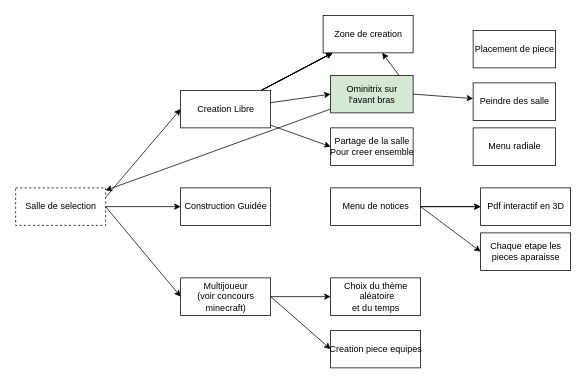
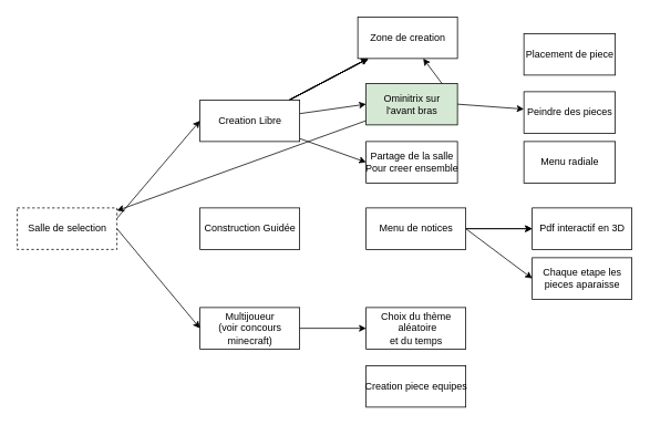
  <mxCell id="0" />
  <mxCell id="1" parent="0" />
  <mxCell id="2" value="" style="edgeStyle=none;html=1;" parent="1" source="9" target="14" edge="1"><mxGeometry relative="1" as="geometry" /></mxCell>
  <mxCell id="3" value="" style="edgeStyle=none;html=1;" parent="1" source="9" target="14" edge="1"><mxGeometry relative="1" as="geometry" /></mxCell>
  <mxCell id="4" value="" style="edgeStyle=none;html=1;" parent="1" source="9" target="14" edge="1"><mxGeometry relative="1" as="geometry" /></mxCell>
  <mxCell id="5" value="" style="edgeStyle=none;html=1;" parent="1" source="9" target="14" edge="1"><mxGeometry relative="1" as="geometry" /></mxCell>
  <mxCell id="6" value="" style="edgeStyle=none;html=1;" parent="1" source="9" target="14" edge="1"><mxGeometry relative="1" as="geometry" /></mxCell>
  <mxCell id="7" style="edgeStyle=none;html=1;entryX=0;entryY=0.5;entryDx=0;entryDy=0;" parent="1" source="9" target="18" edge="1"><mxGeometry relative="1" as="geometry"><mxPoint x="440" y="170" as="targetPoint" /></mxGeometry></mxCell>
  <mxCell id="8" style="edgeStyle=none;html=1;entryX=0;entryY=0.5;entryDx=0;entryDy=0;" parent="1" source="9" target="33" edge="1"><mxGeometry relative="1" as="geometry" /></mxCell>
  <mxCell id="9" value="Creation Libre" style="html=1;" parent="1" vertex="1"><mxGeometry x="240" y="120" width="120" height="50" as="geometry" /></mxCell>
  <mxCell id="10" value="Construction Guidée" style="html=1;" parent="1" vertex="1"><mxGeometry x="240" y="250" width="120" height="50" as="geometry" /></mxCell>
  <mxCell id="11" value="" style="edgeStyle=none;html=1;" parent="1" source="13" target="31" edge="1"><mxGeometry relative="1" as="geometry" /></mxCell>
- <mxCell id="12" style="edgeStyle=none;html=1;exitX=1;exitY=0.5;exitDx=0;exitDy=0;entryX=0;entryY=0.5;entryDx=0;entryDy=0;" parent="1" source="13" target="32" edge="1"><mxGeometry relative="1" as="geometry" /></mxCell>
  <mxCell id="13" value="Multijoueur&lt;br&gt;(voir concours &lt;br&gt;minecraft)" style="html=1;" parent="1" vertex="1"><mxGeometry x="240" y="370" width="120" height="50" as="geometry" /></mxCell>
  <mxCell id="14" value="Zone de creation" style="html=1;" parent="1" vertex="1"><mxGeometry x="430" y="20" width="120" height="50" as="geometry" /></mxCell>
  <mxCell id="15" value="" style="edgeStyle=none;html=1;" parent="1" source="18" target="30" edge="1"><mxGeometry relative="1" as="geometry" /></mxCell>
  <mxCell id="16" style="edgeStyle=none;html=1;exitX=1;exitY=0.5;exitDx=0;exitDy=0;" parent="1" source="18" target="20" edge="1"><mxGeometry relative="1" as="geometry" /></mxCell>
  <mxCell id="17" style="edgeStyle=none;html=1;exitX=1;exitY=0.5;exitDx=0;exitDy=0;" edge="1" parent="1" source="18" target="14"><mxGeometry relative="1" as="geometry" /></mxCell>
  <mxCell id="18" value="Ominitrix sur &lt;br&gt;l'avant bras" style="html=1;fillColor=#d5e8d4;" parent="1" vertex="1"><mxGeometry x="440" y="100" width="110" height="50" as="geometry" /></mxCell>
  <mxCell id="19" value="Placement de piece" style="html=1;" parent="1" vertex="1"><mxGeometry x="630" y="40" width="110" height="50" as="geometry" /></mxCell>
- <mxCell id="20" value="Peindre des salle" style="html=1;" parent="1" vertex="1"><mxGeometry x="630" y="110" width="110" height="50" as="geometry" /></mxCell>
+ <mxCell id="20" value="Peindre des pieces" style="html=1;" parent="1" vertex="1"><mxGeometry x="630" y="110" width="110" height="50" as="geometry" /></mxCell>
  <mxCell id="21" value="" style="edgeStyle=none;html=1;" parent="1" source="24" target="25" edge="1"><mxGeometry relative="1" as="geometry" /></mxCell>
  <mxCell id="22" value="" style="edgeStyle=none;html=1;" parent="1" source="24" target="25" edge="1"><mxGeometry relative="1" as="geometry" /></mxCell>
  <mxCell id="23" style="edgeStyle=none;html=1;exitX=1;exitY=0.5;exitDx=0;exitDy=0;entryX=0;entryY=0.5;entryDx=0;entryDy=0;" parent="1" source="24" target="26" edge="1"><mxGeometry relative="1" as="geometry" /></mxCell>
  <mxCell id="24" value="Menu de notices" style="html=1;" parent="1" vertex="1"><mxGeometry x="440" y="250" width="120" height="50" as="geometry" /></mxCell>
  <mxCell id="25" value="Pdf interactif en 3D" style="html=1;" parent="1" vertex="1"><mxGeometry x="640" y="250" width="120" height="50" as="geometry" /></mxCell>
  <mxCell id="26" value="Chaque etape les &lt;br&gt;pieces aparaisse" style="html=1;rounded=0;align=center;" parent="1" vertex="1"><mxGeometry x="640" y="310" width="120" height="50" as="geometry" /></mxCell>
  <mxCell id="27" style="edgeStyle=none;html=1;exitX=1;exitY=0.25;exitDx=0;exitDy=0;entryX=0;entryY=0.5;entryDx=0;entryDy=0;" parent="1" source="30" target="9" edge="1"><mxGeometry relative="1" as="geometry" /></mxCell>
- <mxCell id="28" style="edgeStyle=none;html=1;exitX=1;exitY=0.5;exitDx=0;exitDy=0;entryX=0;entryY=0.5;entryDx=0;entryDy=0;" parent="1" source="30" target="10" edge="1"><mxGeometry relative="1" as="geometry" /></mxCell>
  <mxCell id="29" style="edgeStyle=none;html=1;exitX=1;exitY=0.5;exitDx=0;exitDy=0;entryX=0;entryY=0.5;entryDx=0;entryDy=0;" parent="1" source="30" target="13" edge="1"><mxGeometry relative="1" as="geometry" /></mxCell>
  <mxCell id="30" value="Salle de selection" style="html=1;dashed=1;" parent="1" vertex="1"><mxGeometry x="20" y="250" width="120" height="50" as="geometry" /></mxCell>
  <mxCell id="31" value="Choix du thème&lt;br&gt;&amp;nbsp;aléatoire &lt;br&gt;et du temps" style="html=1;" parent="1" vertex="1"><mxGeometry x="440" y="370" width="120" height="50" as="geometry" /></mxCell>
  <mxCell id="32" value="Creation piece equipes" style="html=1;" parent="1" vertex="1"><mxGeometry x="440" y="440" width="120" height="50" as="geometry" /></mxCell>
  <mxCell id="33" value="Partage de la salle&lt;br&gt;Pour creer ensemble" style="html=1;" parent="1" vertex="1"><mxGeometry x="440" y="170" width="110" height="50" as="geometry" /></mxCell>
  <mxCell id="34" value="Menu radiale" style="html=1;" vertex="1" parent="1"><mxGeometry x="630" y="170" width="110" height="50" as="geometry" /></mxCell>
